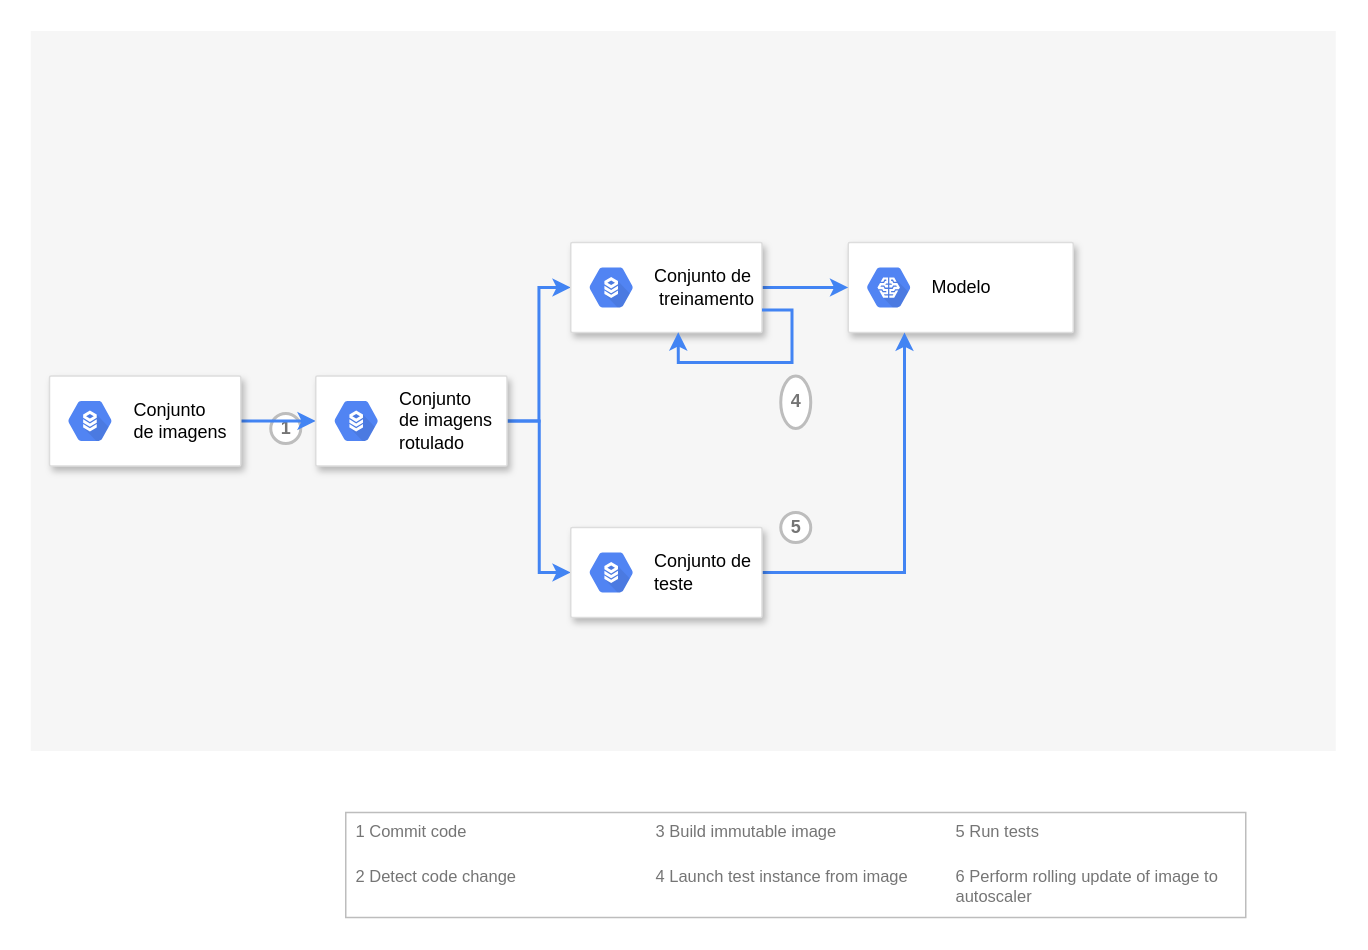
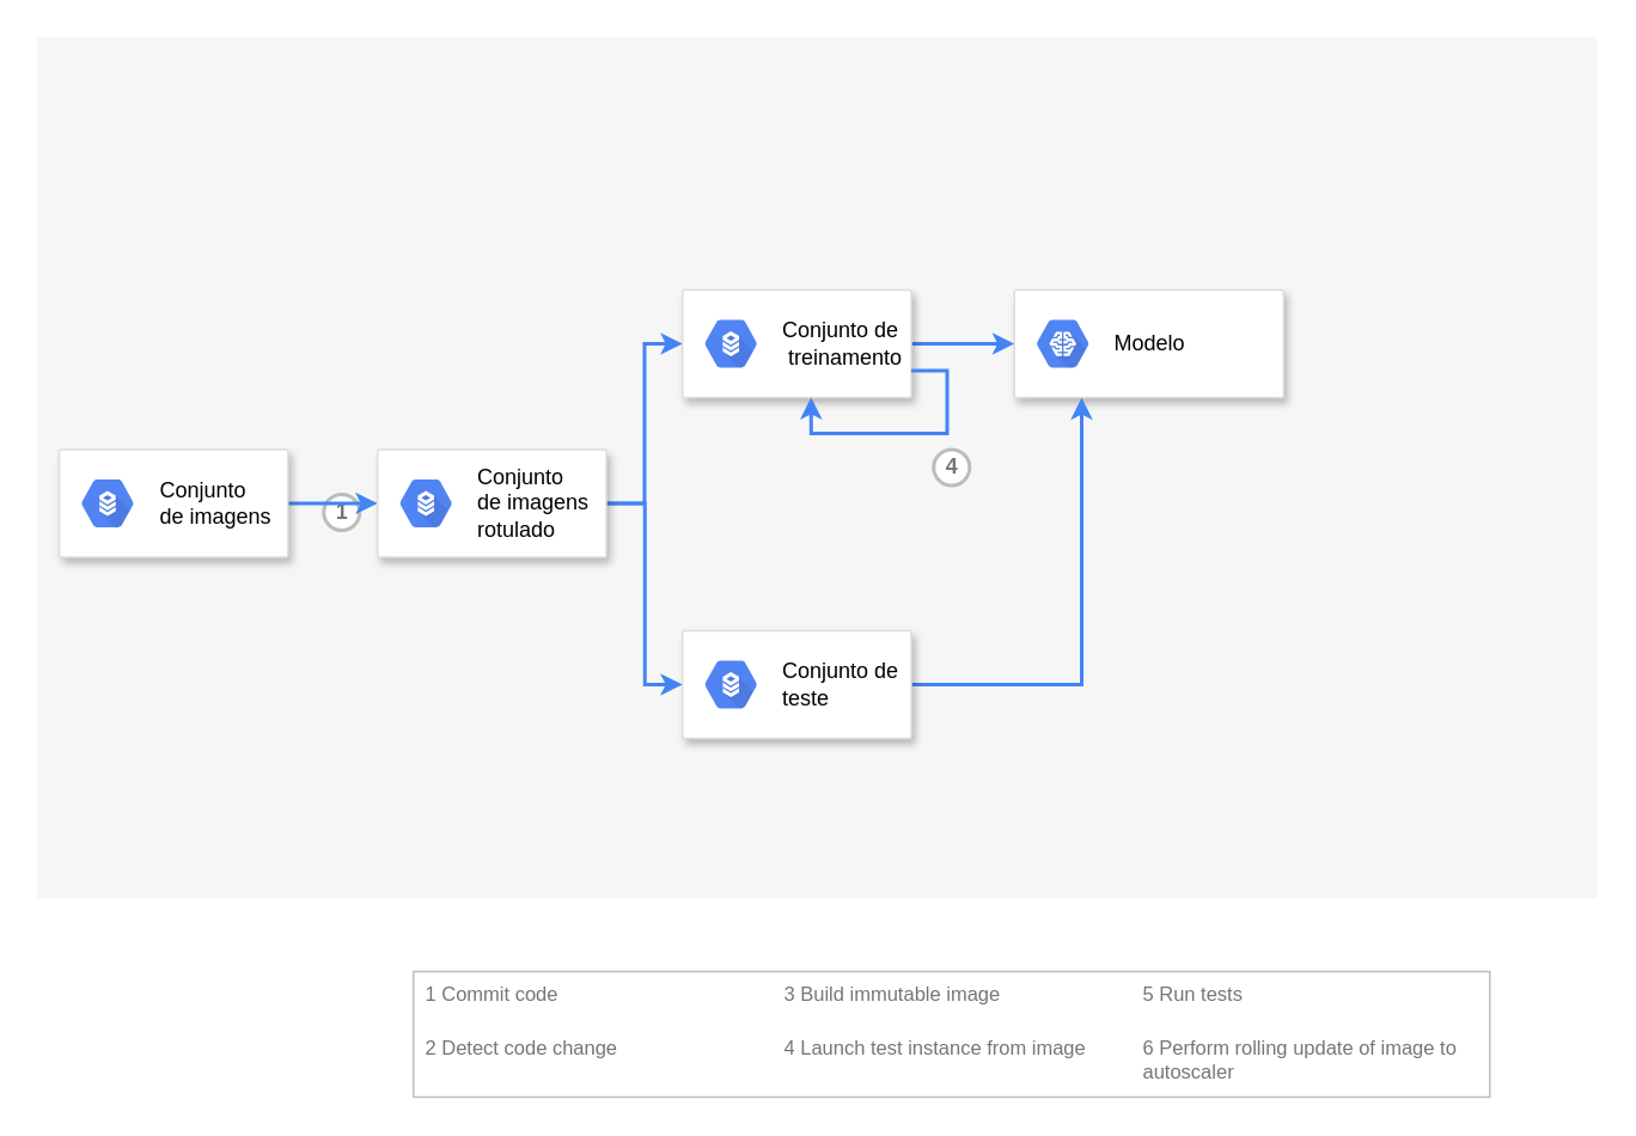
  <mxCell id="0" />
  <mxCell id="1" parent="0" />
  <mxCell id="2" value="" style="fillColor=#F6F6F6;strokeColor=none;shadow=0;gradientColor=none;fontSize=14;align=left;spacing=10;fontColor=#717171;9E9E9E;verticalAlign=top;spacingTop=-4;fontStyle=0;spacingLeft=40;html=1;" parent="1" vertex="1"><mxGeometry x="20" y="20" width="870" height="480" as="geometry" /></mxCell>
  <mxCell id="3" value="1" style="shape=ellipse;fillColor=#ffffff;strokeColor=#BDBDBD;strokeWidth=2;shadow=0;gradientColor=none;fontColor=#757575;align=center;html=1;fontStyle=1;spacingTop=-1;" parent="1" vertex="1"><mxGeometry x="180" y="275" width="20" height="20" as="geometry" /></mxCell>
  <mxCell id="4" value="" style="fillColor=#ffffff;strokeColor=#BDBDBD;strokeWidth=1;shadow=0;gradientColor=none;fontSize=10;fontColor=#9E9E9E;align=center;html=1;" parent="1" vertex="1"><mxGeometry x="230" y="541" width="600" height="70" as="geometry" /></mxCell>
  <mxCell id="5" value="1 Commit code" style="strokeColor=none;fillColor=none;fontColor=#757575;align=left;html=1;fontStyle=0;spacingLeft=5;fontSize=11;verticalAlign=top;whiteSpace=wrap;spacingRight=5;" parent="4" vertex="1"><mxGeometry width="200" height="30" relative="1" as="geometry" /></mxCell>
  <mxCell id="6" value="2 Detect code change" style="strokeColor=none;fillColor=none;fontColor=#757575;align=left;html=1;fontStyle=0;spacingLeft=5;fontSize=11;verticalAlign=top;whiteSpace=wrap;spacingRight=5;" parent="4" vertex="1"><mxGeometry width="200" height="30" relative="1" as="geometry"><mxPoint y="30" as="offset" /></mxGeometry></mxCell>
  <mxCell id="7" value="3 Build immutable image" style="strokeColor=none;fillColor=none;fontColor=#757575;align=left;html=1;fontStyle=0;spacingLeft=5;fontSize=11;verticalAlign=top;whiteSpace=wrap;spacingRight=5;" parent="4" vertex="1"><mxGeometry width="200" height="30" relative="1" as="geometry"><mxPoint x="200" as="offset" /></mxGeometry></mxCell>
  <mxCell id="8" value="4 Launch test instance from image" style="strokeColor=none;fillColor=none;fontColor=#757575;align=left;html=1;fontStyle=0;spacingLeft=5;fontSize=11;verticalAlign=top;whiteSpace=wrap;spacingRight=5;" parent="4" vertex="1"><mxGeometry width="200" height="30" relative="1" as="geometry"><mxPoint x="200" y="30" as="offset" /></mxGeometry></mxCell>
  <mxCell id="9" value="5 Run tests" style="strokeColor=none;fillColor=none;fontColor=#757575;align=left;html=1;fontStyle=0;spacingLeft=5;fontSize=11;verticalAlign=top;whiteSpace=wrap;spacingRight=5;" parent="4" vertex="1"><mxGeometry width="200" height="30" relative="1" as="geometry"><mxPoint x="400" as="offset" /></mxGeometry></mxCell>
  <mxCell id="10" value="6 Perform rolling update of image to autoscaler" style="strokeColor=none;fillColor=none;fontColor=#757575;align=left;html=1;fontStyle=0;spacingLeft=5;fontSize=11;verticalAlign=top;whiteSpace=wrap;spacingRight=5;" parent="4" vertex="1"><mxGeometry width="200" height="30" relative="1" as="geometry"><mxPoint x="400" y="30" as="offset" /></mxGeometry></mxCell>
  <mxCell id="11" style="edgeStyle=orthogonalEdgeStyle;rounded=0;orthogonalLoop=1;jettySize=auto;html=1;exitX=1;exitY=0.5;exitDx=0;exitDy=0;entryX=0;entryY=0.5;entryDx=0;entryDy=0;strokeColor=#4284F3;strokeWidth=2;" edge="1" parent="1" source="12" target="16"><mxGeometry relative="1" as="geometry" /></mxCell>
  <mxCell id="12" value="" style="strokeColor=#dddddd;shadow=1;strokeWidth=1;rounded=1;absoluteArcSize=1;arcSize=2;" vertex="1" parent="1"><mxGeometry x="32.5" y="250" width="127.5" height="60" as="geometry" /></mxCell>
  <mxCell id="13" value="&lt;font color=&quot;#000000&quot;&gt;Conjunto &lt;br&gt;de imagens&lt;/font&gt;" style="dashed=0;connectable=0;html=1;fillColor=#5184F3;strokeColor=none;shape=mxgraph.gcp2.hexIcon;prIcon=cloud_sql;part=1;labelPosition=right;verticalLabelPosition=middle;align=left;verticalAlign=middle;spacingLeft=5;fontColor=#999999;fontSize=12;" vertex="1" parent="12"><mxGeometry y="0.5" width="44" height="39" relative="1" as="geometry"><mxPoint x="5" y="-19.5" as="offset" /></mxGeometry></mxCell>
  <mxCell id="14" style="edgeStyle=orthogonalEdgeStyle;rounded=0;orthogonalLoop=1;jettySize=auto;html=1;exitX=1;exitY=0.5;exitDx=0;exitDy=0;entryX=0;entryY=0.5;entryDx=0;entryDy=0;strokeColor=#4284F3;strokeWidth=2;" edge="1" parent="1" source="16" target="21"><mxGeometry relative="1" as="geometry" /></mxCell>
  <mxCell id="15" style="edgeStyle=orthogonalEdgeStyle;rounded=0;orthogonalLoop=1;jettySize=auto;html=1;exitX=1;exitY=0.5;exitDx=0;exitDy=0;entryX=0;entryY=0.5;entryDx=0;entryDy=0;strokeColor=#4284F3;strokeWidth=2;" edge="1" parent="1" source="16" target="24"><mxGeometry relative="1" as="geometry"><Array as="points"><mxPoint x="359" y="280" /><mxPoint x="359" y="381" /></Array></mxGeometry></mxCell>
  <mxCell id="16" value="" style="strokeColor=#dddddd;shadow=1;strokeWidth=1;rounded=1;absoluteArcSize=1;arcSize=2;" vertex="1" parent="1"><mxGeometry x="210" y="250" width="127.5" height="60" as="geometry" /></mxCell>
  <mxCell id="17" value="&lt;font color=&quot;#000000&quot;&gt;Conjunto &lt;br&gt;de imagens&lt;br&gt;rotulado&lt;br&gt;&lt;/font&gt;" style="dashed=0;connectable=0;html=1;fillColor=#5184F3;strokeColor=none;shape=mxgraph.gcp2.hexIcon;prIcon=cloud_sql;part=1;labelPosition=right;verticalLabelPosition=middle;align=left;verticalAlign=middle;spacingLeft=5;fontColor=#999999;fontSize=12;" vertex="1" parent="16"><mxGeometry y="0.5" width="44" height="39" relative="1" as="geometry"><mxPoint x="5" y="-19.5" as="offset" /></mxGeometry></mxCell>
  <mxCell id="18" value="" style="strokeColor=#dddddd;shadow=1;strokeWidth=1;rounded=1;absoluteArcSize=1;arcSize=2;" vertex="1" parent="1"><mxGeometry x="565" y="161" width="150" height="60" as="geometry" /></mxCell>
  <mxCell id="19" value="&lt;font color=&quot;#000000&quot;&gt;Modelo&lt;/font&gt;" style="dashed=0;connectable=0;html=1;fillColor=#5184F3;strokeColor=none;shape=mxgraph.gcp2.hexIcon;prIcon=cloud_machine_learning;part=1;labelPosition=right;verticalLabelPosition=middle;align=left;verticalAlign=middle;spacingLeft=5;fontColor=#999999;fontSize=12;" vertex="1" parent="18"><mxGeometry y="0.5" width="44" height="39" relative="1" as="geometry"><mxPoint x="5" y="-19.5" as="offset" /></mxGeometry></mxCell>
  <mxCell id="20" style="edgeStyle=orthogonalEdgeStyle;rounded=0;orthogonalLoop=1;jettySize=auto;html=1;exitX=1;exitY=0.5;exitDx=0;exitDy=0;entryX=0;entryY=0.5;entryDx=0;entryDy=0;strokeColor=#4284F3;strokeWidth=2;" edge="1" parent="1" source="21" target="18"><mxGeometry relative="1" as="geometry" /></mxCell>
  <mxCell id="21" value="" style="strokeColor=#dddddd;shadow=1;strokeWidth=1;rounded=1;absoluteArcSize=1;arcSize=2;" vertex="1" parent="1"><mxGeometry x="380" y="161" width="127.5" height="60" as="geometry" /></mxCell>
  <mxCell id="22" value="&lt;font color=&quot;#000000&quot;&gt;Conjunto de&lt;br&gt;&amp;nbsp;treinamento&lt;br&gt;&lt;/font&gt;" style="dashed=0;connectable=0;html=1;fillColor=#5184F3;strokeColor=none;shape=mxgraph.gcp2.hexIcon;prIcon=cloud_sql;part=1;labelPosition=right;verticalLabelPosition=middle;align=left;verticalAlign=middle;spacingLeft=5;fontColor=#999999;fontSize=12;" vertex="1" parent="21"><mxGeometry y="0.5" width="44" height="39" relative="1" as="geometry"><mxPoint x="5" y="-19.5" as="offset" /></mxGeometry></mxCell>
  <mxCell id="23" style="edgeStyle=orthogonalEdgeStyle;rounded=0;orthogonalLoop=1;jettySize=auto;html=1;exitX=1;exitY=0.5;exitDx=0;exitDy=0;entryX=0.25;entryY=1;entryDx=0;entryDy=0;strokeColor=#4284F3;strokeWidth=2;" edge="1" parent="1" source="24" target="18"><mxGeometry relative="1" as="geometry" /></mxCell>
  <mxCell id="24" value="" style="strokeColor=#dddddd;shadow=1;strokeWidth=1;rounded=1;absoluteArcSize=1;arcSize=2;" vertex="1" parent="1"><mxGeometry x="380" y="351" width="127.5" height="60" as="geometry" /></mxCell>
  <mxCell id="25" value="&lt;font color=&quot;#000000&quot;&gt;Conjunto de&lt;br&gt;teste&lt;br&gt;&lt;/font&gt;" style="dashed=0;connectable=0;html=1;fillColor=#5184F3;strokeColor=none;shape=mxgraph.gcp2.hexIcon;prIcon=cloud_sql;part=1;labelPosition=right;verticalLabelPosition=middle;align=left;verticalAlign=middle;spacingLeft=5;fontColor=#999999;fontSize=12;" vertex="1" parent="24"><mxGeometry y="0.5" width="44" height="39" relative="1" as="geometry"><mxPoint x="5" y="-19.5" as="offset" /></mxGeometry></mxCell>
  <mxCell id="26" style="edgeStyle=orthogonalEdgeStyle;rounded=0;orthogonalLoop=1;jettySize=auto;html=1;exitX=1;exitY=0.75;exitDx=0;exitDy=0;entryX=0.562;entryY=0.997;entryDx=0;entryDy=0;entryPerimeter=0;strokeColor=#4284F3;strokeWidth=2;" edge="1" parent="1" source="21" target="21"><mxGeometry relative="1" as="geometry" /></mxCell>
- <mxCell id="27" value="4" style="shape=ellipse;fillColor=#ffffff;strokeColor=#BDBDBD;strokeWidth=2;shadow=0;gradientColor=none;fontColor=#757575;align=center;html=1;fontStyle=1;spacingTop=-1;" vertex="1" parent="1"><mxGeometry x="520" y="250" width="20" height="35" as="geometry" /></mxCell>
- <mxCell id="28" value="5" style="shape=ellipse;fillColor=#ffffff;strokeColor=#BDBDBD;strokeWidth=2;shadow=0;gradientColor=none;fontColor=#757575;align=center;html=1;fontStyle=1;spacingTop=-1;" vertex="1" parent="1"><mxGeometry x="520" y="341" width="20" height="20" as="geometry" /></mxCell>
+ <mxCell id="27" value="4" style="shape=ellipse;fillColor=#ffffff;strokeColor=#BDBDBD;strokeWidth=2;shadow=0;gradientColor=none;fontColor=#757575;align=center;html=1;fontStyle=1;spacingTop=-1;" vertex="1" parent="1"><mxGeometry x="520" y="250" width="20" height="20" as="geometry" /></mxCell>
